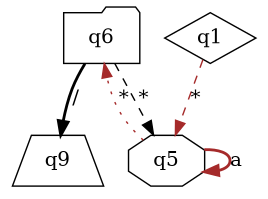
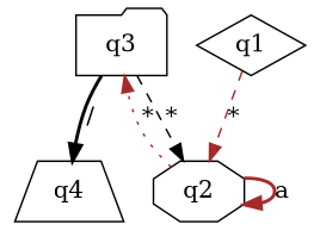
  digraph {
    rankdir=TB
    edge [color=brown style=bold]
-   q4 [shape=trapezium label=q9]
-   q2 [shape=octagon label=q5]
-   q3 [shape=folder label=q6]
+   q4 [shape=trapezium]
+   q2 [shape=octagon]
+   q3 [shape=folder]
    q1 [shape=diamond]
    q2 -> q2 [label=a]
    q2 -> q3 [label="*" style=dotted]
    q3 -> q4 [color=black label="/"]
    q3 -> q2 [color=black label="*" style=dashed]
    q1 -> q2 [label="*" style=dashed]
  }
